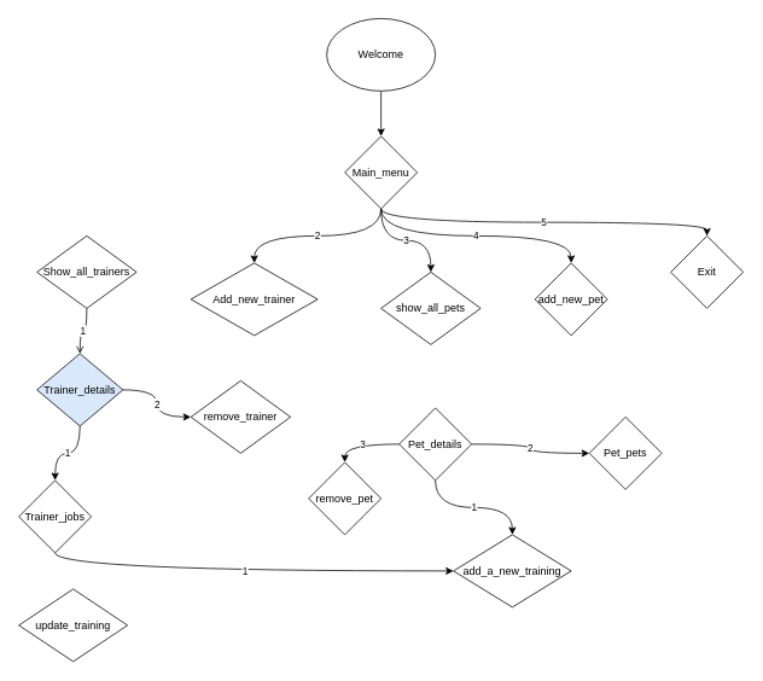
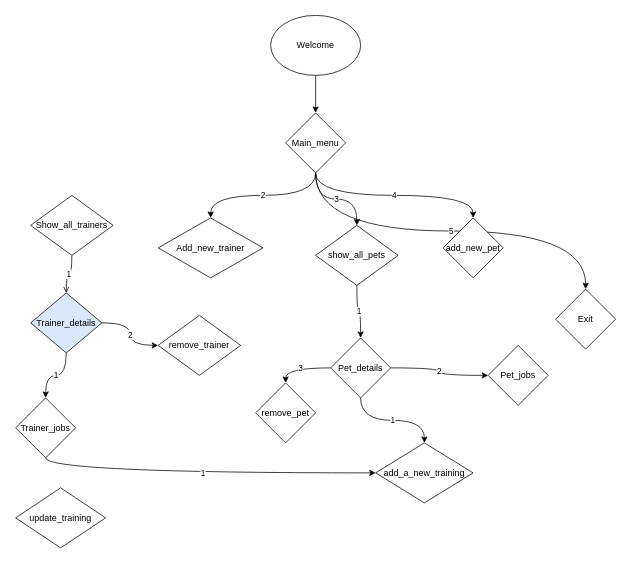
  <mxCell id="0" />
  <mxCell id="1" parent="0" />
  <mxCell id="2" style="edgeStyle=none;html=1;exitX=0.5;exitY=1;exitDx=0;exitDy=0;entryX=0.5;entryY=0;entryDx=0;entryDy=0;" edge="1" parent="1" source="3" target="8"><mxGeometry relative="1" as="geometry" /></mxCell>
  <mxCell id="3" value="Welcome" style="ellipse;whiteSpace=wrap;html=1;" vertex="1" parent="1"><mxGeometry x="360" y="20" width="120" height="80" as="geometry" /></mxCell>
  <mxCell id="4" value="2" style="edgeStyle=orthogonalEdgeStyle;curved=1;html=1;exitX=0.5;exitY=1;exitDx=0;exitDy=0;entryX=0.5;entryY=0;entryDx=0;entryDy=0;" edge="1" parent="1" source="8" target="11"><mxGeometry relative="1" as="geometry" /></mxCell>
  <mxCell id="5" value="3" style="edgeStyle=orthogonalEdgeStyle;curved=1;html=1;exitX=0.5;exitY=1;exitDx=0;exitDy=0;entryX=0.5;entryY=0;entryDx=0;entryDy=0;" edge="1" parent="1" source="8" target="13"><mxGeometry relative="1" as="geometry" /></mxCell>
  <mxCell id="6" value="4" style="edgeStyle=orthogonalEdgeStyle;curved=1;html=1;exitX=0.5;exitY=1;exitDx=0;exitDy=0;" edge="1" parent="1" source="8" target="14"><mxGeometry relative="1" as="geometry" /></mxCell>
  <mxCell id="7" value="5" style="edgeStyle=orthogonalEdgeStyle;curved=1;html=1;exitX=0.5;exitY=1;exitDx=0;exitDy=0;" edge="1" parent="1" source="8" target="15"><mxGeometry relative="1" as="geometry" /></mxCell>
  <mxCell id="8" value="Main_menu" style="rhombus;whiteSpace=wrap;html=1;" vertex="1" parent="1"><mxGeometry x="380" y="150" width="80" height="80" as="geometry" /></mxCell>
  <mxCell id="9" value="1" style="edgeStyle=orthogonalEdgeStyle;curved=1;html=1;exitX=0.5;exitY=1;exitDx=0;exitDy=0;entryX=0.5;entryY=0;entryDx=0;entryDy=0;endArrow=open;" edge="1" parent="1" source="10" target="23"><mxGeometry relative="1" as="geometry" /></mxCell>
  <mxCell id="10" value="Show_all_trainers" style="rhombus;whiteSpace=wrap;html=1;" vertex="1" parent="1"><mxGeometry x="40" y="260" width="110" height="80" as="geometry" /></mxCell>
  <mxCell id="11" value="Add_new_trainer" style="rhombus;whiteSpace=wrap;html=1;" vertex="1" parent="1"><mxGeometry x="210" y="290" width="140" height="80" as="geometry" /></mxCell>
+ <mxCell id="12" value="1" style="edgeStyle=orthogonalEdgeStyle;curved=1;html=1;exitX=0.5;exitY=1;exitDx=0;exitDy=0;entryX=0.5;entryY=0;entryDx=0;entryDy=0;" edge="1" parent="1" source="13" target="19"><mxGeometry relative="1" as="geometry" /></mxCell>
  <mxCell id="13" value="show_all_pets" style="rhombus;whiteSpace=wrap;html=1;" vertex="1" parent="1"><mxGeometry x="420" y="300" width="110" height="80" as="geometry" /></mxCell>
  <mxCell id="14" value="add_new_pet" style="rhombus;whiteSpace=wrap;html=1;" vertex="1" parent="1"><mxGeometry x="590" y="290" width="80" height="80" as="geometry" /></mxCell>
- <mxCell id="15" value="Exit" style="rhombus;whiteSpace=wrap;html=1;" vertex="1" parent="1"><mxGeometry x="740" y="260" width="80" height="80" as="geometry" /></mxCell>
+ <mxCell id="15" value="Exit" style="rhombus;whiteSpace=wrap;html=1;" vertex="1" parent="1"><mxGeometry x="740" y="385" width="80" height="80" as="geometry" /></mxCell>
  <mxCell id="16" value="2" style="edgeStyle=orthogonalEdgeStyle;curved=1;html=1;exitX=1;exitY=0.5;exitDx=0;exitDy=0;entryX=0;entryY=0.5;entryDx=0;entryDy=0;" edge="1" parent="1" source="19" target="20"><mxGeometry relative="1" as="geometry" /></mxCell>
  <mxCell id="17" value="1" style="edgeStyle=orthogonalEdgeStyle;curved=1;html=1;exitX=0.5;exitY=1;exitDx=0;exitDy=0;entryX=0.5;entryY=0;entryDx=0;entryDy=0;" edge="1" parent="1" source="19" target="26"><mxGeometry relative="1" as="geometry" /></mxCell>
  <mxCell id="18" value="3" style="edgeStyle=orthogonalEdgeStyle;curved=1;html=1;exitX=0;exitY=0.5;exitDx=0;exitDy=0;entryX=0.5;entryY=0;entryDx=0;entryDy=0;" edge="1" parent="1" source="19" target="28"><mxGeometry relative="1" as="geometry" /></mxCell>
  <mxCell id="19" value="Pet_details" style="rhombus;whiteSpace=wrap;html=1;" vertex="1" parent="1"><mxGeometry x="440" y="450" width="80" height="80" as="geometry" /></mxCell>
- <mxCell id="20" value="Pet_pets" style="rhombus;whiteSpace=wrap;html=1;" vertex="1" parent="1"><mxGeometry x="650" y="460" width="80" height="80" as="geometry" /></mxCell>
+ <mxCell id="20" value="Pet_jobs" style="rhombus;whiteSpace=wrap;html=1;" vertex="1" parent="1"><mxGeometry x="650" y="460" width="80" height="80" as="geometry" /></mxCell>
  <mxCell id="21" value="1" style="edgeStyle=orthogonalEdgeStyle;curved=1;html=1;exitX=0.5;exitY=1;exitDx=0;exitDy=0;entryX=0.5;entryY=0;entryDx=0;entryDy=0;" edge="1" parent="1" source="23" target="25"><mxGeometry relative="1" as="geometry" /></mxCell>
  <mxCell id="22" value="2" style="edgeStyle=orthogonalEdgeStyle;curved=1;html=1;exitX=1;exitY=0.5;exitDx=0;exitDy=0;entryX=0;entryY=0.5;entryDx=0;entryDy=0;" edge="1" parent="1" source="23" target="27"><mxGeometry relative="1" as="geometry" /></mxCell>
  <mxCell id="23" value="Trainer_details" style="rhombus;whiteSpace=wrap;html=1;fillColor=#dae8fc;" vertex="1" parent="1"><mxGeometry x="40" y="390" width="95" height="80" as="geometry" /></mxCell>
  <mxCell id="24" value="1" style="edgeStyle=orthogonalEdgeStyle;curved=1;html=1;exitX=0.5;exitY=1;exitDx=0;exitDy=0;" edge="1" parent="1" source="25" target="26"><mxGeometry relative="1" as="geometry" /></mxCell>
  <mxCell id="25" value="Trainer_jobs" style="rhombus;whiteSpace=wrap;html=1;" vertex="1" parent="1"><mxGeometry x="20" y="530" width="80" height="80" as="geometry" /></mxCell>
  <mxCell id="26" value="add_a_new_training" style="rhombus;whiteSpace=wrap;html=1;" vertex="1" parent="1"><mxGeometry x="500" y="590" width="130" height="80" as="geometry" /></mxCell>
  <mxCell id="27" value="remove_trainer" style="rhombus;whiteSpace=wrap;html=1;" vertex="1" parent="1"><mxGeometry x="210" y="420" width="110" height="80" as="geometry" /></mxCell>
  <mxCell id="28" value="remove_pet" style="rhombus;whiteSpace=wrap;html=1;" vertex="1" parent="1"><mxGeometry x="340" y="510" width="80" height="80" as="geometry" /></mxCell>
  <mxCell id="29" value="update_training" style="rhombus;whiteSpace=wrap;html=1;" vertex="1" parent="1"><mxGeometry x="20" y="650" width="120" height="80" as="geometry" /></mxCell>
